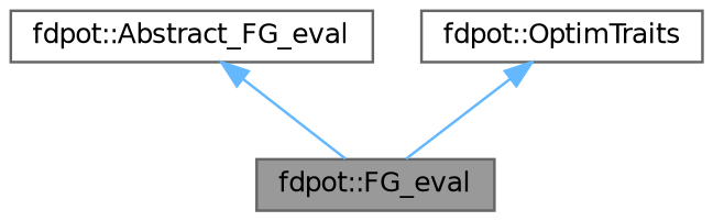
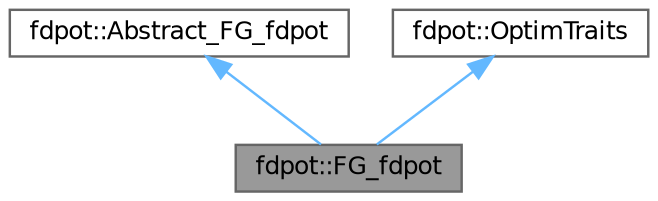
  digraph {
    node [color=gray40 fillcolor=white fontname=Helvetica fontsize=10 shape=box style=filled]
    edge [color=steelblue1 dir=back fontname=Helvetica fontsize=10 labelfontname=Helvetica labelfontsize=10 style=solid]
-   n1 [fillcolor=grey60 fontcolor=black height=0.2 label="fdpot::FG_eval" width=0.4]
-   n2 [height=0.2 label="fdpot::Abstract_FG_eval" width=0.4]
+   n1 [fillcolor=grey60 fontcolor=black height=0.2 label="fdpot::FG_fdpot" width=0.4]
+   n2 [height=0.2 label="fdpot::Abstract_FG_fdpot" width=0.4]
    n3 [height=0.2 label="fdpot::OptimTraits" width=0.4]
    n2 -> n1
    n3 -> n1
  }
